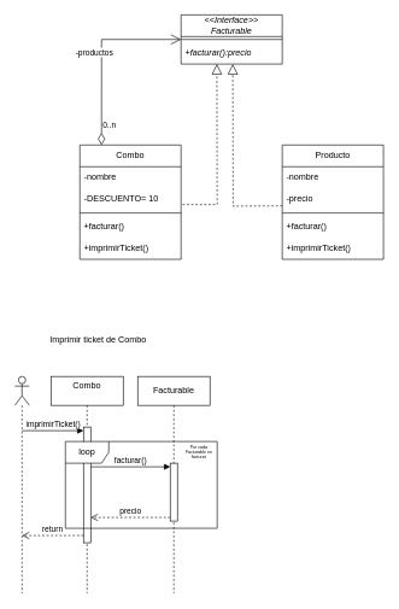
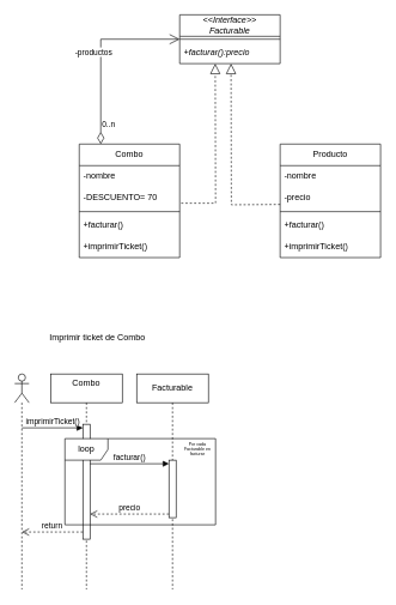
  <mxCell id="0" />
  <mxCell id="1" parent="0" />
  <mxCell id="2" value="Combo" style="swimlane;fontStyle=0;childLayout=stackLayout;horizontal=1;startSize=30;horizontalStack=0;resizeParent=1;resizeParentMax=0;resizeLast=0;collapsible=1;marginBottom=0;whiteSpace=wrap;html=1;" parent="1" vertex="1"><mxGeometry x="110" y="200" width="140" height="158" as="geometry" /></mxCell>
  <mxCell id="3" value="-nombre" style="text;strokeColor=none;fillColor=none;align=left;verticalAlign=middle;spacingLeft=4;spacingRight=4;overflow=hidden;points=[[0,0.5],[1,0.5]];portConstraint=eastwest;rotatable=0;whiteSpace=wrap;html=1;" parent="2" vertex="1"><mxGeometry y="30" width="140" height="30" as="geometry" /></mxCell>
- <mxCell id="4" value="-DESCUENTO= 10" style="text;strokeColor=none;fillColor=none;align=left;verticalAlign=middle;spacingLeft=4;spacingRight=4;overflow=hidden;points=[[0,0.5],[1,0.5]];portConstraint=eastwest;rotatable=0;whiteSpace=wrap;html=1;" parent="2" vertex="1"><mxGeometry y="60" width="140" height="30" as="geometry" /></mxCell>
+ <mxCell id="4" value="-DESCUENTO= 70" style="text;strokeColor=none;fillColor=none;align=left;verticalAlign=middle;spacingLeft=4;spacingRight=4;overflow=hidden;points=[[0,0.5],[1,0.5]];portConstraint=eastwest;rotatable=0;whiteSpace=wrap;html=1;" parent="2" vertex="1"><mxGeometry y="60" width="140" height="30" as="geometry" /></mxCell>
  <mxCell id="5" value="" style="line;strokeWidth=1;fillColor=none;align=left;verticalAlign=middle;spacingTop=-1;spacingLeft=3;spacingRight=3;rotatable=0;labelPosition=right;points=[];portConstraint=eastwest;strokeColor=inherit;" parent="2" vertex="1"><mxGeometry y="90" width="140" height="8" as="geometry" /></mxCell>
  <mxCell id="6" value="+facturar()" style="text;strokeColor=none;fillColor=none;align=left;verticalAlign=middle;spacingLeft=4;spacingRight=4;overflow=hidden;points=[[0,0.5],[1,0.5]];portConstraint=eastwest;rotatable=0;whiteSpace=wrap;html=1;" vertex="1" parent="2"><mxGeometry y="98" width="140" height="30" as="geometry" /></mxCell>
  <mxCell id="7" value="+imprimirTicket()" style="text;strokeColor=none;fillColor=none;align=left;verticalAlign=middle;spacingLeft=4;spacingRight=4;overflow=hidden;points=[[0,0.5],[1,0.5]];portConstraint=eastwest;rotatable=0;whiteSpace=wrap;html=1;" parent="2" vertex="1"><mxGeometry y="128" width="140" height="30" as="geometry" /></mxCell>
  <mxCell id="8" value="Producto" style="swimlane;fontStyle=0;childLayout=stackLayout;horizontal=1;startSize=30;horizontalStack=0;resizeParent=1;resizeParentMax=0;resizeLast=0;collapsible=1;marginBottom=0;whiteSpace=wrap;html=1;" vertex="1" parent="1"><mxGeometry x="390" y="200" width="140" height="158" as="geometry" /></mxCell>
  <mxCell id="9" value="-nombre" style="text;strokeColor=none;fillColor=none;align=left;verticalAlign=middle;spacingLeft=4;spacingRight=4;overflow=hidden;points=[[0,0.5],[1,0.5]];portConstraint=eastwest;rotatable=0;whiteSpace=wrap;html=1;" vertex="1" parent="8"><mxGeometry y="30" width="140" height="30" as="geometry" /></mxCell>
  <mxCell id="10" value="-precio" style="text;strokeColor=none;fillColor=none;align=left;verticalAlign=middle;spacingLeft=4;spacingRight=4;overflow=hidden;points=[[0,0.5],[1,0.5]];portConstraint=eastwest;rotatable=0;whiteSpace=wrap;html=1;" vertex="1" parent="8"><mxGeometry y="60" width="140" height="30" as="geometry" /></mxCell>
  <mxCell id="11" value="" style="line;strokeWidth=1;fillColor=none;align=left;verticalAlign=middle;spacingTop=-1;spacingLeft=3;spacingRight=3;rotatable=0;labelPosition=right;points=[];portConstraint=eastwest;strokeColor=inherit;" vertex="1" parent="8"><mxGeometry y="90" width="140" height="8" as="geometry" /></mxCell>
  <mxCell id="12" value="+facturar()" style="text;strokeColor=none;fillColor=none;align=left;verticalAlign=middle;spacingLeft=4;spacingRight=4;overflow=hidden;points=[[0,0.5],[1,0.5]];portConstraint=eastwest;rotatable=0;whiteSpace=wrap;html=1;" vertex="1" parent="8"><mxGeometry y="98" width="140" height="30" as="geometry" /></mxCell>
  <mxCell id="13" value="+imprimirTicket()" style="text;strokeColor=none;fillColor=none;align=left;verticalAlign=middle;spacingLeft=4;spacingRight=4;overflow=hidden;points=[[0,0.5],[1,0.5]];portConstraint=eastwest;rotatable=0;whiteSpace=wrap;html=1;" vertex="1" parent="8"><mxGeometry y="128" width="140" height="30" as="geometry" /></mxCell>
  <mxCell id="14" value="-productos" style="endArrow=open;html=1;endSize=12;startArrow=diamondThin;startSize=14;startFill=0;edgeStyle=orthogonalEdgeStyle;rounded=0;exitX=0.214;exitY=0;exitDx=0;exitDy=0;exitPerimeter=0;" edge="1" parent="1" source="2" target="17"><mxGeometry y="10" relative="1" as="geometry"><mxPoint x="250" y="320" as="sourcePoint" /><mxPoint x="320" y="90" as="targetPoint" /><mxPoint as="offset" /></mxGeometry></mxCell>
  <mxCell id="15" value="0..n" style="edgeLabel;resizable=0;html=1;align=left;verticalAlign=top;" connectable="0" vertex="1" parent="14"><mxGeometry x="-1" relative="1" as="geometry"><mxPoint y="-40" as="offset" /></mxGeometry></mxCell>
  <mxCell id="16" value="&lt;div&gt;&lt;i style=&quot;&quot;&gt;&amp;lt;&amp;lt;Interface&amp;gt;&amp;gt;&lt;/i&gt;&lt;/div&gt;&lt;i&gt;Facturable&lt;/i&gt;" style="swimlane;fontStyle=0;childLayout=stackLayout;horizontal=1;startSize=30;horizontalStack=0;resizeParent=1;resizeParentMax=0;resizeLast=0;collapsible=1;marginBottom=0;whiteSpace=wrap;html=1;" vertex="1" parent="1"><mxGeometry x="250" y="20" width="140" height="68" as="geometry" /></mxCell>
  <mxCell id="17" value="" style="line;strokeWidth=1;fillColor=none;align=left;verticalAlign=middle;spacingTop=-1;spacingLeft=3;spacingRight=3;rotatable=0;labelPosition=right;points=[];portConstraint=eastwest;strokeColor=inherit;" vertex="1" parent="16"><mxGeometry y="30" width="140" height="8" as="geometry" /></mxCell>
  <mxCell id="18" value="&lt;i&gt;+facturar():precio&lt;/i&gt;" style="text;strokeColor=none;fillColor=none;align=left;verticalAlign=middle;spacingLeft=4;spacingRight=4;overflow=hidden;points=[[0,0.5],[1,0.5]];portConstraint=eastwest;rotatable=0;whiteSpace=wrap;html=1;" vertex="1" parent="16"><mxGeometry y="38" width="140" height="30" as="geometry" /></mxCell>
  <mxCell id="19" value="" style="endArrow=block;dashed=1;endFill=0;endSize=12;html=1;rounded=0;entryX=0.681;entryY=0.971;entryDx=0;entryDy=0;entryPerimeter=0;exitX=-0.011;exitY=0.777;exitDx=0;exitDy=0;exitPerimeter=0;edgeStyle=orthogonalEdgeStyle;" edge="1" parent="1"><mxGeometry width="160" relative="1" as="geometry"><mxPoint x="390" y="284.02" as="sourcePoint" /><mxPoint x="321.54" y="88" as="targetPoint" /></mxGeometry></mxCell>
  <mxCell id="20" value="Facturable" style="shape=umlLifeline;perimeter=lifelinePerimeter;whiteSpace=wrap;html=1;container=1;dropTarget=0;collapsible=0;recursiveResize=0;outlineConnect=0;portConstraint=eastwest;newEdgeStyle={&quot;curved&quot;:0,&quot;rounded&quot;:0};" vertex="1" parent="1"><mxGeometry x="190" y="520" width="100" height="300" as="geometry" /></mxCell>
  <mxCell id="21" value="" style="html=1;points=[[0,0,0,0,5],[0,1,0,0,-5],[1,0,0,0,5],[1,1,0,0,-5]];perimeter=orthogonalPerimeter;outlineConnect=0;targetShapes=umlLifeline;portConstraint=eastwest;newEdgeStyle={&quot;curved&quot;:0,&quot;rounded&quot;:0};" vertex="1" parent="20"><mxGeometry x="45" y="120" width="10" height="80" as="geometry" /></mxCell>
  <mxCell id="22" value="Combo&lt;div&gt;&lt;br&gt;&lt;/div&gt;" style="shape=umlLifeline;perimeter=lifelinePerimeter;whiteSpace=wrap;html=1;container=1;dropTarget=0;collapsible=0;recursiveResize=0;outlineConnect=0;portConstraint=eastwest;newEdgeStyle={&quot;curved&quot;:0,&quot;rounded&quot;:0};" vertex="1" parent="1"><mxGeometry x="70" y="520" width="100" height="300" as="geometry" /></mxCell>
  <mxCell id="23" value="" style="html=1;points=[[0,0,0,0,5],[0,1,0,0,-5],[1,0,0,0,5],[1,1,0,0,-5]];perimeter=orthogonalPerimeter;outlineConnect=0;targetShapes=umlLifeline;portConstraint=eastwest;newEdgeStyle={&quot;curved&quot;:0,&quot;rounded&quot;:0};" vertex="1" parent="22"><mxGeometry x="45" y="70" width="10" height="160" as="geometry" /></mxCell>
  <mxCell id="24" value="imprimirTicket()" style="html=1;verticalAlign=bottom;endArrow=block;curved=0;rounded=0;entryX=0;entryY=0;entryDx=0;entryDy=5;" edge="1" target="23" parent="22"><mxGeometry x="0.004" relative="1" as="geometry"><mxPoint x="-40" y="75" as="sourcePoint" /><mxPoint as="offset" /></mxGeometry></mxCell>
  <mxCell id="25" value="" style="shape=umlLifeline;perimeter=lifelinePerimeter;whiteSpace=wrap;html=1;container=1;dropTarget=0;collapsible=0;recursiveResize=0;outlineConnect=0;portConstraint=eastwest;newEdgeStyle={&quot;curved&quot;:0,&quot;rounded&quot;:0};participant=umlActor;" vertex="1" parent="1"><mxGeometry x="20" y="520" width="20" height="300" as="geometry" /></mxCell>
  <mxCell id="26" value="facturar()" style="html=1;verticalAlign=bottom;endArrow=block;curved=0;rounded=0;entryX=0;entryY=0;entryDx=0;entryDy=5;" edge="1" target="21" parent="1" source="23"><mxGeometry x="-0.002" relative="1" as="geometry"><mxPoint x="130" y="615" as="sourcePoint" /><mxPoint as="offset" /></mxGeometry></mxCell>
  <mxCell id="27" value="return" style="html=1;verticalAlign=bottom;endArrow=open;dashed=1;endSize=8;curved=0;rounded=0;" edge="1" parent="1"><mxGeometry relative="1" as="geometry"><mxPoint x="30" y="740" as="targetPoint" /><mxPoint x="115" y="740" as="sourcePoint" /><Array as="points"><mxPoint x="70" y="740" /></Array></mxGeometry></mxCell>
  <mxCell id="28" value="precio" style="html=1;verticalAlign=bottom;endArrow=open;dashed=1;endSize=8;curved=0;rounded=0;exitX=0;exitY=1;exitDx=0;exitDy=-5;" edge="1" source="21" parent="1" target="23"><mxGeometry relative="1" as="geometry"><mxPoint x="160" y="685" as="targetPoint" /></mxGeometry></mxCell>
  <mxCell id="29" value="loop" style="shape=umlFrame;whiteSpace=wrap;html=1;pointerEvents=0;" vertex="1" parent="1"><mxGeometry x="90" y="610" width="210" height="120" as="geometry" /></mxCell>
  <mxCell id="30" value="Por cada Facturable en facturar" style="html=1;whiteSpace=wrap;opacity=0;fontSize=6;" vertex="1" parent="1"><mxGeometry x="250" y="610" width="50" height="30" as="geometry" /></mxCell>
  <mxCell id="31" value="" style="endArrow=block;dashed=1;endFill=0;endSize=12;html=1;rounded=0;entryX=0.338;entryY=0.933;entryDx=0;entryDy=0;entryPerimeter=0;exitX=1.015;exitY=0.743;exitDx=0;exitDy=0;exitPerimeter=0;edgeStyle=orthogonalEdgeStyle;" edge="1" parent="1" source="4"><mxGeometry width="160" relative="1" as="geometry"><mxPoint x="231.81" y="281.15" as="sourcePoint" /><mxPoint x="299.53" y="88" as="targetPoint" /></mxGeometry></mxCell>
  <mxCell id="32" value="Imprimir ticket de Combo" style="text;html=1;align=center;verticalAlign=middle;resizable=0;points=[];autosize=1;strokeColor=none;fillColor=none;" vertex="1" parent="1"><mxGeometry x="55" y="455" width="160" height="30" as="geometry" /></mxCell>
